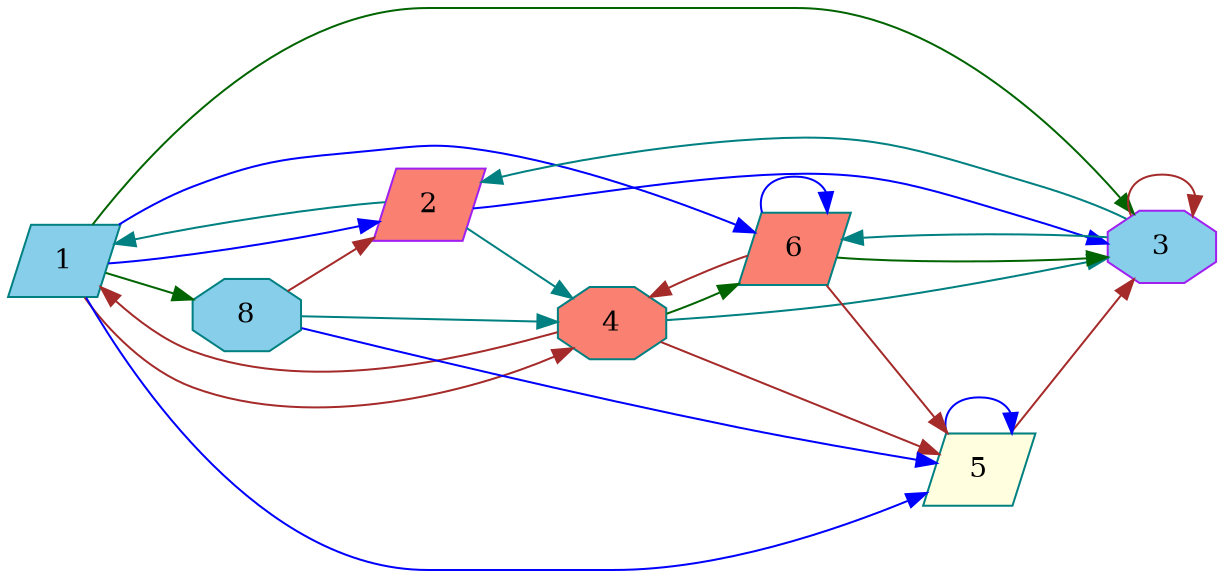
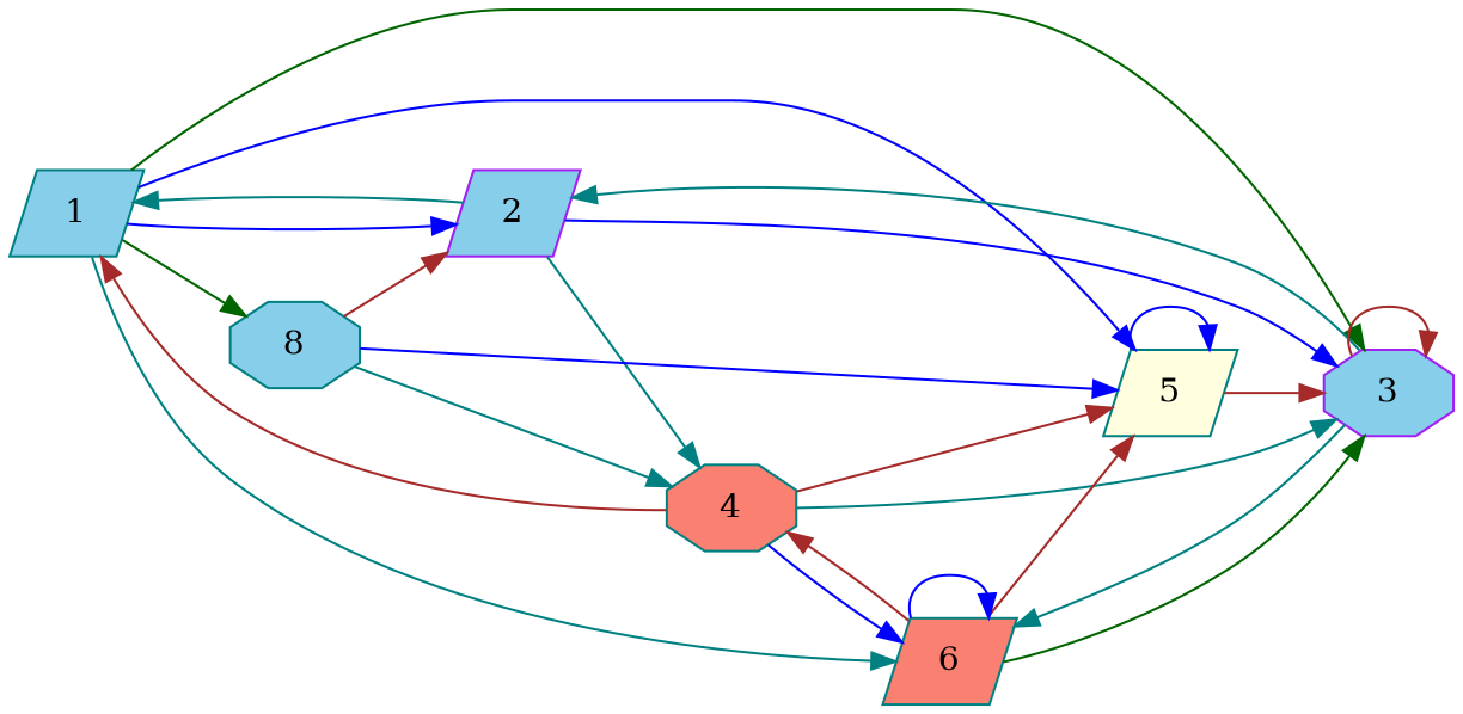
  digraph {
    rankdir=LR
    node [color=teal fillcolor=skyblue shape=parallelogram style=filled]
    edge [color=brown]
    1
-   2 [color=purple fillcolor=salmon]
+   2 [color=purple]
    3 [color=purple shape=octagon]
    4 [fillcolor=salmon shape=octagon]
    5 [fillcolor=lightyellow]
    6 [fillcolor=salmon]
    8 [shape=octagon]
    1 -> 2 [color=blue]
    1 -> 3 [color=darkgreen]
-   1 -> 4
    1 -> 5 [color=blue]
-   1 -> 6 [color=blue]
+   1 -> 6 [color=teal]
    1 -> 8 [color=darkgreen]
    2 -> 1 [color=teal]
    2 -> 3 [color=blue]
    2 -> 4 [color=teal]
    3 -> 2 [color=teal]
    3 -> 3
    3 -> 6 [color=teal]
    4 -> 1
    4 -> 3 [color=teal]
    4 -> 5
-   4 -> 6 [color=darkgreen]
+   4 -> 6 [color=blue]
    5 -> 3
    5 -> 5 [color=blue]
    6 -> 3 [color=darkgreen]
    6 -> 4
    6 -> 5
    6 -> 6 [color=blue]
    8 -> 2
    8 -> 4 [color=teal]
    8 -> 5 [color=blue]
  }
